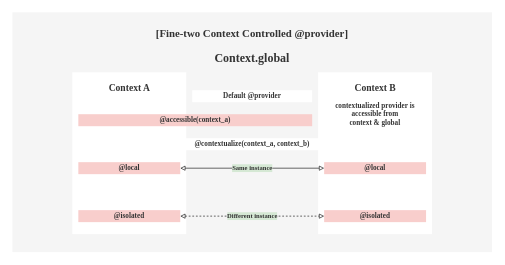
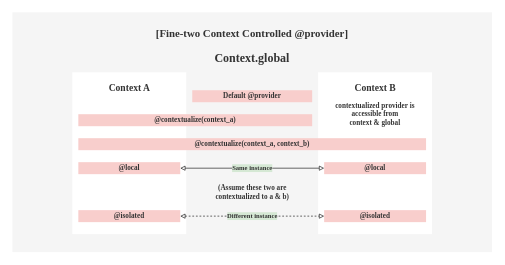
  <mxCell id="0" />
  <mxCell id="1" parent="0" />
  <mxCell id="2" value="" style="rounded=0;whiteSpace=wrap;html=1;strokeColor=none;glass=0;shadow=0;fillColor=#F5F5F5;textShadow=1;fontColor=#333333;fontFamily=Geist Mono;fontStyle=1;" parent="1" vertex="1"><mxGeometry width="800" height="400" as="geometry" x="20" y="20" /></mxCell>
  <mxCell id="3" value="[Fine-two Context Controlled @provider]" style="text;html=1;align=center;verticalAlign=middle;whiteSpace=wrap;rounded=0;fontFamily=Geist Mono;fontSize=18;fontColor=#333333;fontStyle=1;" parent="1" vertex="1"><mxGeometry x="155" y="40" width="530" height="30" as="geometry" /></mxCell>
  <mxCell id="4" value="&lt;font style=&quot;font-size: 20px;&quot;&gt;Context.global&lt;/font&gt;" style="text;html=1;align=center;verticalAlign=middle;whiteSpace=wrap;rounded=0;fontStyle=1;fontFamily=Geist Mono;fontSize=20;fontColor=#333333;" parent="1" vertex="1"><mxGeometry x="390" y="80" width="60" height="30" as="geometry" /></mxCell>
  <mxCell id="5" value="" style="rounded=0;whiteSpace=wrap;html=1;strokeColor=none;fillColor=#FFFFFF;fontColor=#333333;fontFamily=Geist Mono;fontStyle=1;" parent="1" vertex="1"><mxGeometry x="120" y="120" width="190" height="270" as="geometry" /></mxCell>
  <mxCell id="6" value="" style="rounded=0;whiteSpace=wrap;html=1;strokeColor=none;fillColor=#FFFFFF;fontColor=#333333;fontFamily=Geist Mono;fontStyle=1;" parent="1" vertex="1"><mxGeometry x="530" y="120" width="190" height="270" as="geometry" /></mxCell>
  <mxCell id="7" value="&lt;div&gt;&lt;font style=&quot;font-size: 16px;&quot;&gt;Context A&lt;/font&gt;&lt;/div&gt;" style="text;html=1;align=center;verticalAlign=middle;whiteSpace=wrap;rounded=0;fontStyle=1;fontFamily=Geist Mono;fontSize=18;fontColor=#333333;" parent="1" vertex="1"><mxGeometry x="162.5" y="130" width="105" height="30" as="geometry" /></mxCell>
- <mxCell id="8" value="Default @provider" style="rounded=0;whiteSpace=wrap;html=1;strokeColor=none;fillColor=#ffffff;fontFamily=Geist Mono;fontColor=#333333;fontStyle=1;" parent="1" vertex="1"><mxGeometry x="320" y="150" width="200" height="20" as="geometry" /></mxCell>
- <mxCell id="9" value="@accessible(context_a)" style="rounded=0;whiteSpace=wrap;html=1;strokeColor=none;fillColor=#f8cecc;fontFamily=Geist Mono;fontColor=#333333;fontStyle=1;" parent="1" vertex="1"><mxGeometry x="130" y="190" width="390" height="20" as="geometry" /></mxCell>
- <mxCell id="10" value="@contextualize(context_a, context_b)" style="rounded=0;whiteSpace=wrap;html=1;strokeColor=none;fillColor=#ffffff;fontFamily=Geist Mono;fontColor=#333333;fontStyle=1;" parent="1" vertex="1"><mxGeometry x="130" y="230" width="580" height="20" as="geometry" /></mxCell>
+ <mxCell id="8" value="Default @provider" style="rounded=0;whiteSpace=wrap;html=1;strokeColor=none;fillColor=#f8cecc;fontFamily=Geist Mono;fontColor=#333333;fontStyle=1;" parent="1" vertex="1"><mxGeometry x="320" y="150" width="200" height="20" as="geometry" /></mxCell>
+ <mxCell id="9" value="@contextualize(context_a)" style="rounded=0;whiteSpace=wrap;html=1;strokeColor=none;fillColor=#f8cecc;fontFamily=Geist Mono;fontColor=#333333;fontStyle=1;" parent="1" vertex="1"><mxGeometry x="130" y="190" width="390" height="20" as="geometry" /></mxCell>
+ <mxCell id="10" value="@contextualize(context_a, context_b)" style="rounded=0;whiteSpace=wrap;html=1;strokeColor=none;fillColor=#f8cecc;fontFamily=Geist Mono;fontColor=#333333;fontStyle=1;" parent="1" vertex="1"><mxGeometry x="130" y="230" width="580" height="20" as="geometry" /></mxCell>
  <mxCell id="11" value="@isolated" style="rounded=0;whiteSpace=wrap;html=1;strokeColor=none;fillColor=#f8cecc;fontFamily=Geist Mono;fontColor=#333333;fontStyle=1;" parent="1" vertex="1"><mxGeometry x="540" y="350" width="170" height="20" as="geometry" /></mxCell>
  <mxCell id="12" value="@isolated" style="rounded=0;whiteSpace=wrap;html=1;strokeColor=none;fillColor=#f8cecc;fontFamily=Geist Mono;fontColor=#333333;fontStyle=1;" parent="1" vertex="1"><mxGeometry x="130" y="350" width="170" height="20" as="geometry" /></mxCell>
  <mxCell id="13" value="@local" style="rounded=0;whiteSpace=wrap;html=1;strokeColor=none;fillColor=#f8cecc;fontFamily=Geist Mono;fontColor=#333333;fontStyle=1;" parent="1" vertex="1"><mxGeometry x="130" y="270" width="170" height="20" as="geometry" /></mxCell>
  <mxCell id="14" value="@local" style="rounded=0;whiteSpace=wrap;html=1;strokeColor=none;fillColor=#f8cecc;fontFamily=Geist Mono;fontColor=#333333;fontStyle=1;" parent="1" vertex="1"><mxGeometry x="540" y="270" width="170" height="20" as="geometry" /></mxCell>
  <mxCell id="15" value="" style="endArrow=block;startArrow=block;html=1;rounded=0;exitX=1;exitY=0.5;exitDx=0;exitDy=0;entryX=0;entryY=0.5;entryDx=0;entryDy=0;startFill=0;endFill=0;fontColor=#333333;fontFamily=Geist Mono;fontStyle=1;" parent="1" source="13" target="14" edge="1"><mxGeometry width="50" height="50" relative="1" as="geometry"><mxPoint x="420" y="190" as="sourcePoint" /><mxPoint x="470" y="140" as="targetPoint" /></mxGeometry></mxCell>
  <mxCell id="16" value="Same instance" style="edgeLabel;html=1;align=center;verticalAlign=middle;resizable=0;points=[];labelBackgroundColor=#D5E8D4;fontFamily=Geist Mono;fontColor=#333333;fontStyle=1;rounded=0;" parent="15" vertex="1" connectable="0"><mxGeometry x="-0.004" y="1" relative="1" as="geometry"><mxPoint x="-1" as="offset" /></mxGeometry></mxCell>
  <mxCell id="17" value="" style="endArrow=block;startArrow=block;html=1;rounded=0;exitX=1;exitY=0.5;exitDx=0;exitDy=0;entryX=0;entryY=0.5;entryDx=0;entryDy=0;dashed=1;startFill=0;endFill=0;fontColor=#333333;fontFamily=Geist Mono;fontStyle=1;" parent="1" source="12" target="11" edge="1"><mxGeometry width="50" height="50" relative="1" as="geometry"><mxPoint x="310" y="330" as="sourcePoint" /><mxPoint x="550" y="330" as="targetPoint" /></mxGeometry></mxCell>
  <mxCell id="18" value="Different instance" style="edgeLabel;html=1;align=center;verticalAlign=middle;resizable=0;points=[];labelBackgroundColor=#D5E8D4;fontFamily=Geist Mono;fontColor=#333333;fontStyle=1;rounded=0;" parent="17" vertex="1" connectable="0"><mxGeometry x="-0.004" y="1" relative="1" as="geometry"><mxPoint x="-1" as="offset" /></mxGeometry></mxCell>
+ <mxCell id="19" value="(Assume these two are contextualized to a &amp;amp; b)" style="text;html=1;align=center;verticalAlign=middle;whiteSpace=wrap;rounded=0;fontFamily=Geist Mono;fontColor=#333333;fontStyle=1;" parent="1" vertex="1"><mxGeometry x="348" y="300" width="145" height="40" as="geometry" /></mxCell>
  <mxCell id="20" value="contextualized provider is accessible from&lt;div&gt;context &amp;amp; global&lt;/div&gt;" style="text;html=1;align=center;verticalAlign=middle;whiteSpace=wrap;rounded=0;fontFamily=Geist Mono;fontColor=#333333;fontStyle=1;" parent="1" vertex="1"><mxGeometry x="535" y="170" width="180" height="40" as="geometry" /></mxCell>
  <mxCell id="21" value="&lt;div&gt;&lt;font style=&quot;font-size: 16px;&quot;&gt;Context B&lt;/font&gt;&lt;/div&gt;" style="text;html=1;align=center;verticalAlign=middle;whiteSpace=wrap;rounded=0;fontStyle=1;fontFamily=Geist Mono;fontSize=18;fontColor=#333333;" parent="1" vertex="1"><mxGeometry x="577.5" y="130" width="95" height="30" as="geometry" /></mxCell>
